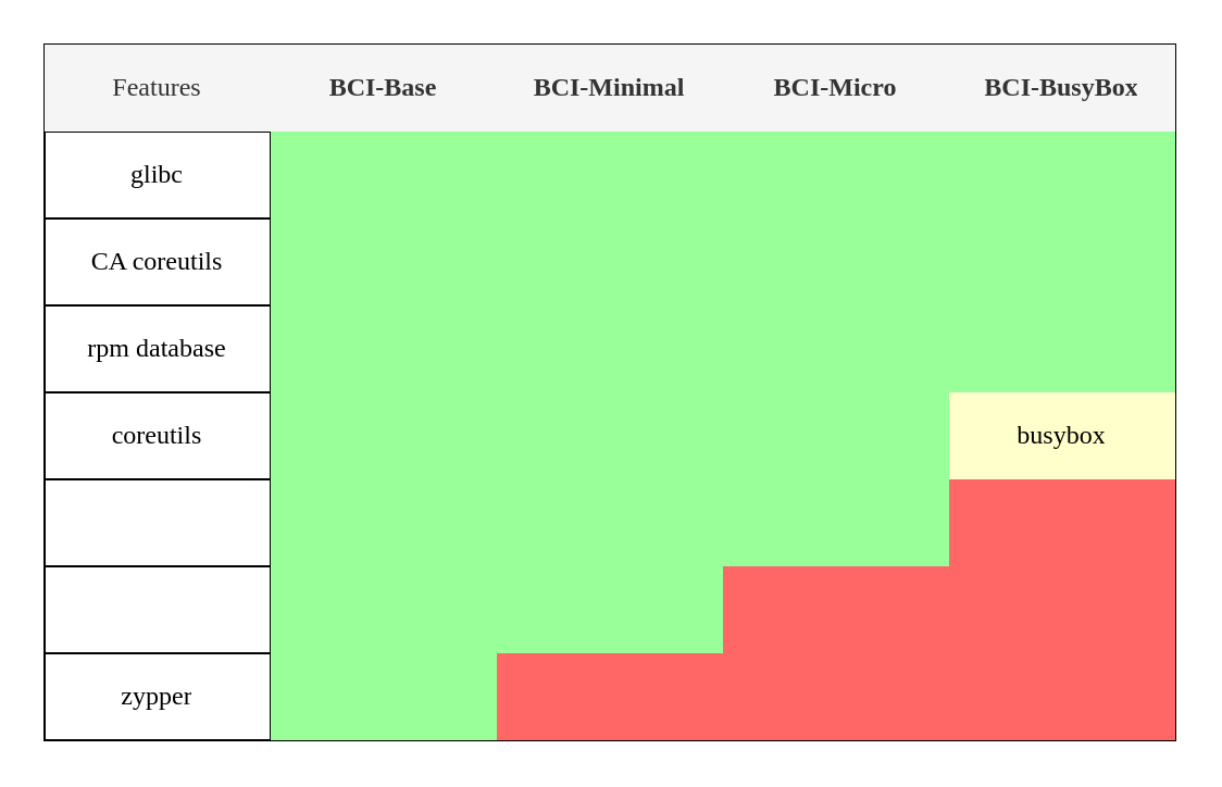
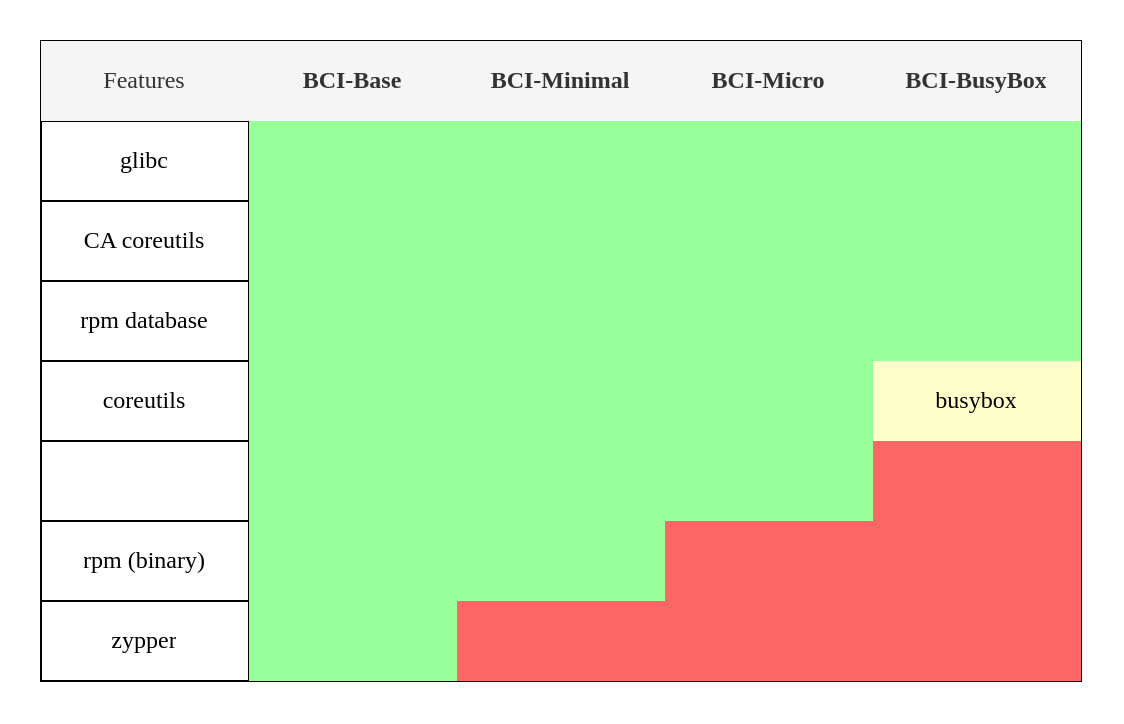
  <mxCell id="0" />
  <mxCell id="1" parent="0" />
  <mxCell id="2" value="" style="shape=table;html=1;whiteSpace=wrap;startSize=0;container=1;collapsible=0;childLayout=tableLayout;" parent="1" vertex="1"><mxGeometry x="20" y="20" width="520" height="320" as="geometry" /></mxCell>
  <mxCell id="3" value="" style="shape=partialRectangle;html=1;whiteSpace=wrap;collapsible=0;dropTarget=0;pointerEvents=0;fillColor=none;top=0;left=0;bottom=0;right=0;points=[[0,0.5],[1,0.5]];portConstraint=eastwest;" parent="2" vertex="1"><mxGeometry width="520" height="40" as="geometry" /></mxCell>
  <mxCell id="4" value="&lt;font face=&quot;Poppins&quot; data-font-src=&quot;https://fonts.googleapis.com/css?family=Poppins&quot;&gt;Features&lt;/font&gt;" style="shape=partialRectangle;html=1;whiteSpace=wrap;connectable=0;overflow=hidden;fillColor=#f5f5f5;top=0;left=0;bottom=0;right=0;strokeColor=#666666;fontColor=#333333;" parent="3" vertex="1"><mxGeometry width="104" height="40" as="geometry" /></mxCell>
  <mxCell id="5" value="BCI-Base" style="shape=partialRectangle;html=1;whiteSpace=wrap;connectable=0;overflow=hidden;fillColor=#f5f5f5;top=0;left=0;bottom=0;right=0;strokeColor=#666666;fontColor=#333333;fontFamily=Poppins;fontSource=https%3A%2F%2Ffonts.googleapis.com%2Fcss%3Ffamily%3DPoppins;fontStyle=1" parent="3" vertex="1"><mxGeometry x="104" width="104" height="40" as="geometry" /></mxCell>
  <mxCell id="6" value="BCI-Minimal" style="shape=partialRectangle;html=1;whiteSpace=wrap;connectable=0;overflow=hidden;fillColor=#f5f5f5;top=0;left=0;bottom=0;right=0;strokeColor=#666666;fontColor=#333333;fontFamily=Poppins;fontSource=https%3A%2F%2Ffonts.googleapis.com%2Fcss%3Ffamily%3DPoppins;fontStyle=1" parent="3" vertex="1"><mxGeometry x="208" width="104" height="40" as="geometry" /></mxCell>
  <mxCell id="7" value="BCI-Micro" style="shape=partialRectangle;html=1;whiteSpace=wrap;connectable=0;overflow=hidden;fillColor=#f5f5f5;top=0;left=0;bottom=0;right=0;strokeColor=#666666;fontColor=#333333;fontFamily=Poppins;fontSource=https%3A%2F%2Ffonts.googleapis.com%2Fcss%3Ffamily%3DPoppins;fontStyle=1" parent="3" vertex="1"><mxGeometry x="312" width="104" height="40" as="geometry" /></mxCell>
  <mxCell id="8" value="BCI-BusyBox" style="shape=partialRectangle;html=1;whiteSpace=wrap;connectable=0;overflow=hidden;fillColor=#f5f5f5;top=0;left=0;bottom=0;right=0;strokeColor=#666666;fontColor=#333333;fontFamily=Poppins;fontSource=https%3A%2F%2Ffonts.googleapis.com%2Fcss%3Ffamily%3DPoppins;fontStyle=1" parent="3" vertex="1"><mxGeometry x="416" width="104" height="40" as="geometry" /></mxCell>
  <mxCell id="9" value="" style="shape=partialRectangle;html=1;whiteSpace=wrap;collapsible=0;dropTarget=0;pointerEvents=0;fillColor=none;top=0;left=0;bottom=0;right=0;points=[[0,0.5],[1,0.5]];portConstraint=eastwest;" parent="2" vertex="1"><mxGeometry y="40" width="520" height="40" as="geometry" /></mxCell>
  <mxCell id="10" value="glibc" style="shape=partialRectangle;html=1;whiteSpace=wrap;connectable=0;overflow=hidden;fillColor=none;top=0;left=0;bottom=0;right=0;fontFamily=Poppins;fontSource=https%3A%2F%2Ffonts.googleapis.com%2Fcss%3Ffamily%3DPoppins;" parent="9" vertex="1"><mxGeometry width="104" height="40" as="geometry" /></mxCell>
  <mxCell id="11" value="" style="shape=partialRectangle;html=1;whiteSpace=wrap;connectable=0;overflow=hidden;fillColor=#99FF99;top=0;left=0;bottom=0;right=0;" parent="9" vertex="1"><mxGeometry x="104" width="104" height="40" as="geometry" /></mxCell>
  <mxCell id="12" value="" style="shape=partialRectangle;html=1;whiteSpace=wrap;connectable=0;overflow=hidden;fillColor=#99FF99;top=0;left=0;bottom=0;right=0;" parent="9" vertex="1"><mxGeometry x="208" width="104" height="40" as="geometry" /></mxCell>
  <mxCell id="13" value="" style="shape=partialRectangle;html=1;whiteSpace=wrap;connectable=0;overflow=hidden;fillColor=#99FF99;top=0;left=0;bottom=0;right=0;" parent="9" vertex="1"><mxGeometry x="312" width="104" height="40" as="geometry" /></mxCell>
  <mxCell id="14" value="" style="shape=partialRectangle;html=1;whiteSpace=wrap;connectable=0;overflow=hidden;fillColor=#99FF99;top=0;left=0;bottom=0;right=0;" parent="9" vertex="1"><mxGeometry x="416" width="104" height="40" as="geometry" /></mxCell>
  <mxCell id="15" value="" style="shape=partialRectangle;html=1;whiteSpace=wrap;collapsible=0;dropTarget=0;pointerEvents=0;fillColor=none;top=0;left=0;bottom=0;right=0;points=[[0,0.5],[1,0.5]];portConstraint=eastwest;" parent="2" vertex="1"><mxGeometry y="80" width="520" height="40" as="geometry" /></mxCell>
  <mxCell id="16" value="CA coreutils" style="shape=partialRectangle;html=1;whiteSpace=wrap;connectable=0;overflow=hidden;fillColor=none;top=0;left=0;bottom=0;right=0;fontFamily=Poppins;fontSource=https%3A%2F%2Ffonts.googleapis.com%2Fcss%3Ffamily%3DPoppins;" parent="15" vertex="1"><mxGeometry width="104" height="40" as="geometry" /></mxCell>
  <mxCell id="17" value="" style="shape=partialRectangle;html=1;whiteSpace=wrap;connectable=0;overflow=hidden;fillColor=#99FF99;top=0;left=0;bottom=0;right=0;" parent="15" vertex="1"><mxGeometry x="104" width="104" height="40" as="geometry" /></mxCell>
  <mxCell id="18" value="" style="shape=partialRectangle;html=1;whiteSpace=wrap;connectable=0;overflow=hidden;fillColor=#99FF99;top=0;left=0;bottom=0;right=0;" parent="15" vertex="1"><mxGeometry x="208" width="104" height="40" as="geometry" /></mxCell>
  <mxCell id="19" value="" style="shape=partialRectangle;html=1;whiteSpace=wrap;connectable=0;overflow=hidden;fillColor=#99FF99;top=0;left=0;bottom=0;right=0;" parent="15" vertex="1"><mxGeometry x="312" width="104" height="40" as="geometry" /></mxCell>
  <mxCell id="20" value="" style="shape=partialRectangle;html=1;whiteSpace=wrap;connectable=0;overflow=hidden;fillColor=#99FF99;top=0;left=0;bottom=0;right=0;" parent="15" vertex="1"><mxGeometry x="416" width="104" height="40" as="geometry" /></mxCell>
  <mxCell id="21" value="" style="shape=partialRectangle;html=1;whiteSpace=wrap;collapsible=0;dropTarget=0;pointerEvents=0;fillColor=none;top=0;left=0;bottom=0;right=0;points=[[0,0.5],[1,0.5]];portConstraint=eastwest;" parent="2" vertex="1"><mxGeometry y="120" width="520" height="40" as="geometry" /></mxCell>
  <mxCell id="22" value="rpm database" style="shape=partialRectangle;html=1;whiteSpace=wrap;connectable=0;overflow=hidden;fillColor=none;top=0;left=0;bottom=0;right=0;fontFamily=Poppins;fontSource=https%3A%2F%2Ffonts.googleapis.com%2Fcss%3Ffamily%3DPoppins;" parent="21" vertex="1"><mxGeometry width="104" height="40" as="geometry" /></mxCell>
  <mxCell id="23" value="" style="shape=partialRectangle;html=1;whiteSpace=wrap;connectable=0;overflow=hidden;fillColor=#99FF99;top=0;left=0;bottom=0;right=0;" parent="21" vertex="1"><mxGeometry x="104" width="104" height="40" as="geometry" /></mxCell>
  <mxCell id="24" value="" style="shape=partialRectangle;html=1;whiteSpace=wrap;connectable=0;overflow=hidden;fillColor=#99FF99;top=0;left=0;bottom=0;right=0;" parent="21" vertex="1"><mxGeometry x="208" width="104" height="40" as="geometry" /></mxCell>
  <mxCell id="25" value="" style="shape=partialRectangle;html=1;whiteSpace=wrap;connectable=0;overflow=hidden;fillColor=#99FF99;top=0;left=0;bottom=0;right=0;" parent="21" vertex="1"><mxGeometry x="312" width="104" height="40" as="geometry" /></mxCell>
  <mxCell id="26" value="" style="shape=partialRectangle;html=1;whiteSpace=wrap;connectable=0;overflow=hidden;fillColor=#99FF99;top=0;left=0;bottom=0;right=0;" parent="21" vertex="1"><mxGeometry x="416" width="104" height="40" as="geometry" /></mxCell>
  <mxCell id="27" value="" style="shape=partialRectangle;html=1;whiteSpace=wrap;collapsible=0;dropTarget=0;pointerEvents=0;fillColor=none;top=0;left=0;bottom=0;right=0;points=[[0,0.5],[1,0.5]];portConstraint=eastwest;" parent="2" vertex="1"><mxGeometry y="160" width="520" height="40" as="geometry" /></mxCell>
  <mxCell id="28" value="coreutils" style="shape=partialRectangle;html=1;whiteSpace=wrap;connectable=0;overflow=hidden;fillColor=none;top=0;left=0;bottom=0;right=0;fontFamily=Poppins;fontSource=https%3A%2F%2Ffonts.googleapis.com%2Fcss%3Ffamily%3DPoppins;" parent="27" vertex="1"><mxGeometry width="104" height="40" as="geometry" /></mxCell>
  <mxCell id="29" value="" style="shape=partialRectangle;html=1;whiteSpace=wrap;connectable=0;overflow=hidden;fillColor=#99FF99;top=0;left=0;bottom=0;right=0;" parent="27" vertex="1"><mxGeometry x="104" width="104" height="40" as="geometry" /></mxCell>
  <mxCell id="30" value="" style="shape=partialRectangle;html=1;whiteSpace=wrap;connectable=0;overflow=hidden;fillColor=#99FF99;top=0;left=0;bottom=0;right=0;" parent="27" vertex="1"><mxGeometry x="208" width="104" height="40" as="geometry" /></mxCell>
  <mxCell id="31" value="" style="shape=partialRectangle;html=1;whiteSpace=wrap;connectable=0;overflow=hidden;fillColor=#99FF99;top=0;left=0;bottom=0;right=0;" parent="27" vertex="1"><mxGeometry x="312" width="104" height="40" as="geometry" /></mxCell>
  <mxCell id="32" value="busybox" style="shape=partialRectangle;html=1;whiteSpace=wrap;connectable=0;overflow=hidden;fillColor=#FFFFCC;top=0;left=0;bottom=0;right=0;fontFamily=Poppins;fontSource=https%3A%2F%2Ffonts.googleapis.com%2Fcss%3Ffamily%3DPoppins;" parent="27" vertex="1"><mxGeometry x="416" width="104" height="40" as="geometry" /></mxCell>
  <mxCell id="33" value="" style="shape=partialRectangle;html=1;whiteSpace=wrap;collapsible=0;dropTarget=0;pointerEvents=0;fillColor=none;top=0;left=0;bottom=0;right=0;points=[[0,0.5],[1,0.5]];portConstraint=eastwest;" parent="2" vertex="1"><mxGeometry y="200" width="520" height="40" as="geometry" /></mxCell>
  <mxCell id="34" value="" style="shape=partialRectangle;html=1;whiteSpace=wrap;connectable=0;overflow=hidden;fillColor=#99FF99;top=0;left=0;bottom=0;right=0;" parent="33" vertex="1"><mxGeometry x="104" width="104" height="40" as="geometry" /></mxCell>
  <mxCell id="35" value="" style="shape=partialRectangle;html=1;whiteSpace=wrap;connectable=0;overflow=hidden;fillColor=#99FF99;top=0;left=0;bottom=0;right=0;" parent="33" vertex="1"><mxGeometry x="208" width="104" height="40" as="geometry" /></mxCell>
  <mxCell id="36" value="" style="shape=partialRectangle;html=1;whiteSpace=wrap;connectable=0;overflow=hidden;fillColor=#99FF99;top=0;left=0;bottom=0;right=0;" parent="33" vertex="1"><mxGeometry x="312" width="104" height="40" as="geometry" /></mxCell>
  <mxCell id="37" value="" style="shape=partialRectangle;html=1;whiteSpace=wrap;connectable=0;overflow=hidden;fillColor=#FF6666;top=0;left=0;bottom=0;right=0;" parent="33" vertex="1"><mxGeometry x="416" width="104" height="40" as="geometry" /></mxCell>
  <mxCell id="38" value="" style="shape=partialRectangle;html=1;whiteSpace=wrap;collapsible=0;dropTarget=0;pointerEvents=0;fillColor=none;top=0;left=0;bottom=0;right=0;points=[[0,0.5],[1,0.5]];portConstraint=eastwest;" parent="2" vertex="1"><mxGeometry y="240" width="520" height="40" as="geometry" /></mxCell>
+ <mxCell id="39" value="rpm (binary)" style="shape=partialRectangle;html=1;whiteSpace=wrap;connectable=0;overflow=hidden;fillColor=none;top=0;left=0;bottom=0;right=0;fontFamily=Poppins;fontSource=https%3A%2F%2Ffonts.googleapis.com%2Fcss%3Ffamily%3DPoppins;" parent="38" vertex="1"><mxGeometry width="104" height="40" as="geometry" /></mxCell>
  <mxCell id="40" value="" style="shape=partialRectangle;html=1;whiteSpace=wrap;connectable=0;overflow=hidden;fillColor=#99FF99;top=0;left=0;bottom=0;right=0;" parent="38" vertex="1"><mxGeometry x="104" width="104" height="40" as="geometry" /></mxCell>
  <mxCell id="41" value="" style="shape=partialRectangle;html=1;whiteSpace=wrap;connectable=0;overflow=hidden;fillColor=#99FF99;top=0;left=0;bottom=0;right=0;" parent="38" vertex="1"><mxGeometry x="208" width="104" height="40" as="geometry" /></mxCell>
  <mxCell id="42" value="" style="shape=partialRectangle;html=1;whiteSpace=wrap;connectable=0;overflow=hidden;fillColor=#FF6666;top=0;left=0;bottom=0;right=0;" parent="38" vertex="1"><mxGeometry x="312" width="104" height="40" as="geometry" /></mxCell>
  <mxCell id="43" value="" style="shape=partialRectangle;html=1;whiteSpace=wrap;connectable=0;overflow=hidden;fillColor=#FF6666;top=0;left=0;bottom=0;right=0;" parent="38" vertex="1"><mxGeometry x="416" width="104" height="40" as="geometry" /></mxCell>
  <mxCell id="44" value="" style="shape=partialRectangle;html=1;whiteSpace=wrap;collapsible=0;dropTarget=0;pointerEvents=0;fillColor=none;top=0;left=0;bottom=0;right=0;points=[[0,0.5],[1,0.5]];portConstraint=eastwest;" parent="2" vertex="1"><mxGeometry y="280" width="520" height="40" as="geometry" /></mxCell>
  <mxCell id="45" value="zypper" style="shape=partialRectangle;html=1;whiteSpace=wrap;connectable=0;overflow=hidden;fillColor=none;top=0;left=0;bottom=0;right=0;fontFamily=Poppins;fontSource=https%3A%2F%2Ffonts.googleapis.com%2Fcss%3Ffamily%3DPoppins;" parent="44" vertex="1"><mxGeometry width="104" height="40" as="geometry" /></mxCell>
  <mxCell id="46" value="" style="shape=partialRectangle;html=1;whiteSpace=wrap;connectable=0;overflow=hidden;fillColor=#99FF99;top=0;left=0;bottom=0;right=0;" parent="44" vertex="1"><mxGeometry x="104" width="104" height="40" as="geometry" /></mxCell>
  <mxCell id="47" value="" style="shape=partialRectangle;html=1;whiteSpace=wrap;connectable=0;overflow=hidden;fillColor=#FF6666;top=0;left=0;bottom=0;right=0;" parent="44" vertex="1"><mxGeometry x="208" width="104" height="40" as="geometry" /></mxCell>
  <mxCell id="48" value="" style="shape=partialRectangle;html=1;whiteSpace=wrap;connectable=0;overflow=hidden;fillColor=#FF6666;top=0;left=0;bottom=0;right=0;" parent="44" vertex="1"><mxGeometry x="312" width="104" height="40" as="geometry" /></mxCell>
  <mxCell id="49" value="" style="shape=partialRectangle;html=1;whiteSpace=wrap;connectable=0;overflow=hidden;fillColor=#FF6666;top=0;left=0;bottom=0;right=0;" parent="44" vertex="1"><mxGeometry x="416" width="104" height="40" as="geometry" /></mxCell>
